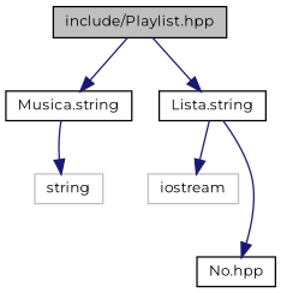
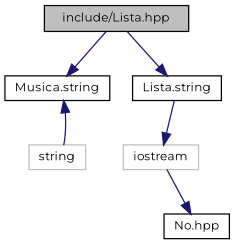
  digraph {
    fontname=Montserrat
    node [color=black fillcolor=white fontname=Montserrat fontsize=10 shape=record style=filled]
    edge [color=midnightblue fontname=Montserrat fontsize=10 labelfontname=Helvetica labelfontsize=10 style=solid]
-   n1 [fillcolor=grey75 fontcolor=black height=0.2 label="include/Playlist.hpp" width=0.4]
+   n1 [fillcolor=grey75 fontcolor=black height=0.2 label="include/Lista.hpp" width=0.4]
    n2 [height=0.2 label="Musica.string" width=0.4]
    n3 [height=0.2 label="Lista.string" width=0.4]
    n4 [color=grey75 height=0.2 label=string width=0.4]
    n5 [color=grey75 height=0.2 label=iostream width=0.4]
    n6 [height=0.2 label="No.hpp" width=0.4]
    n1 -> n2
    n1 -> n3
-   n2 -> n4
+   n4 -> n2
    n3 -> n5
-   n3 -> n6
+   n5 -> n6
  }
